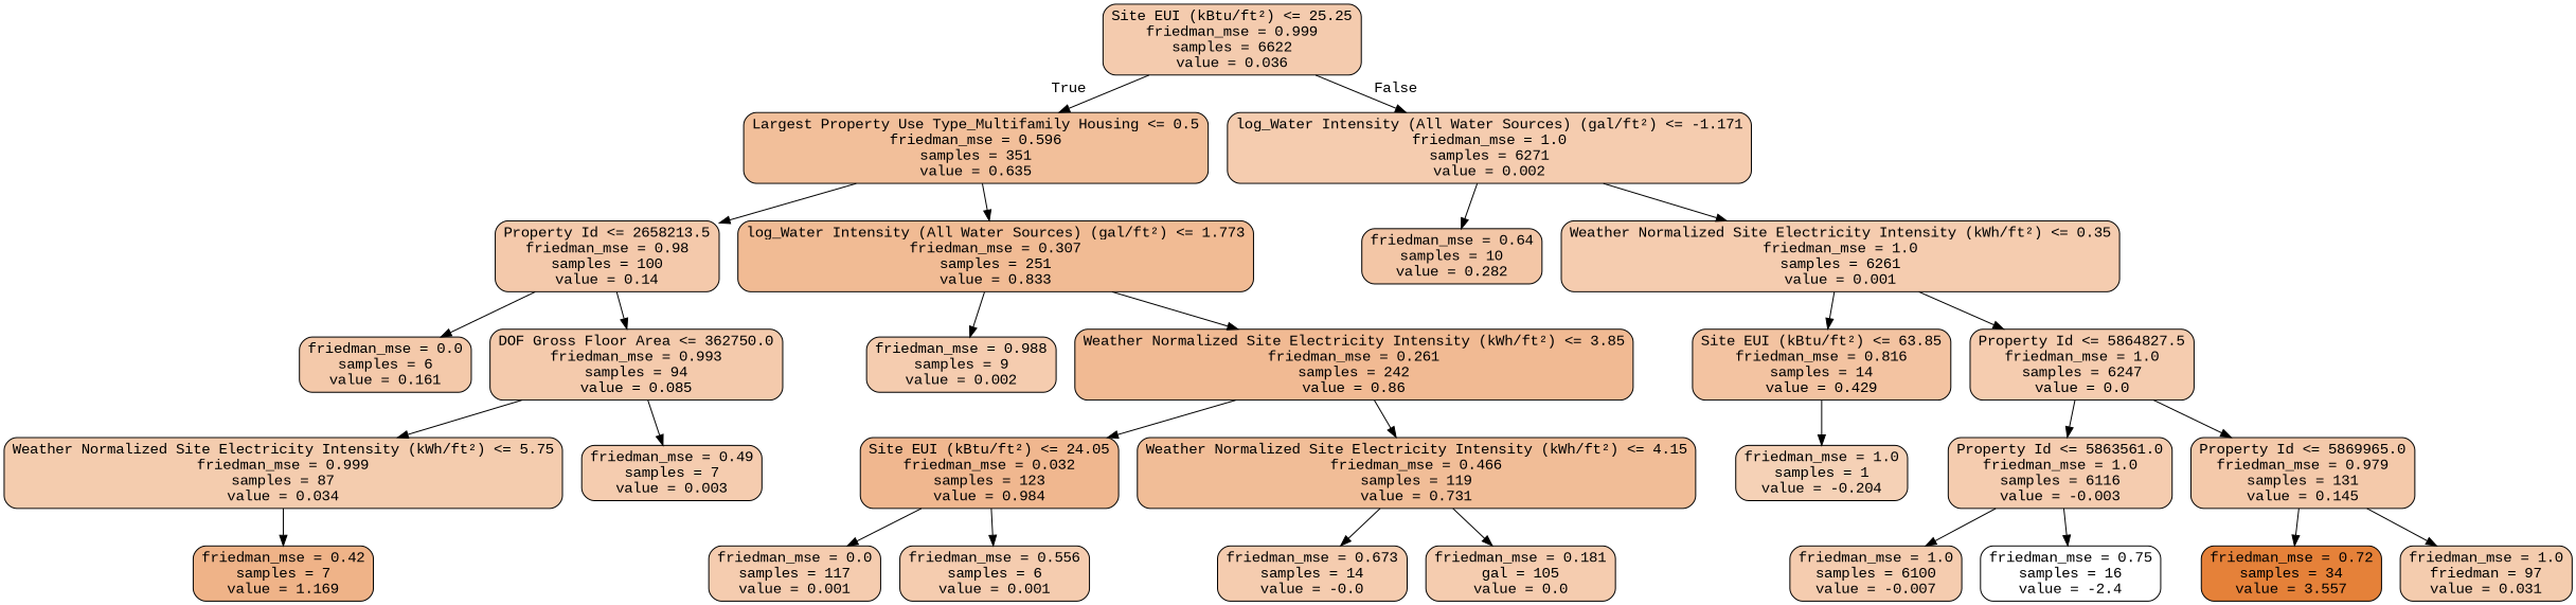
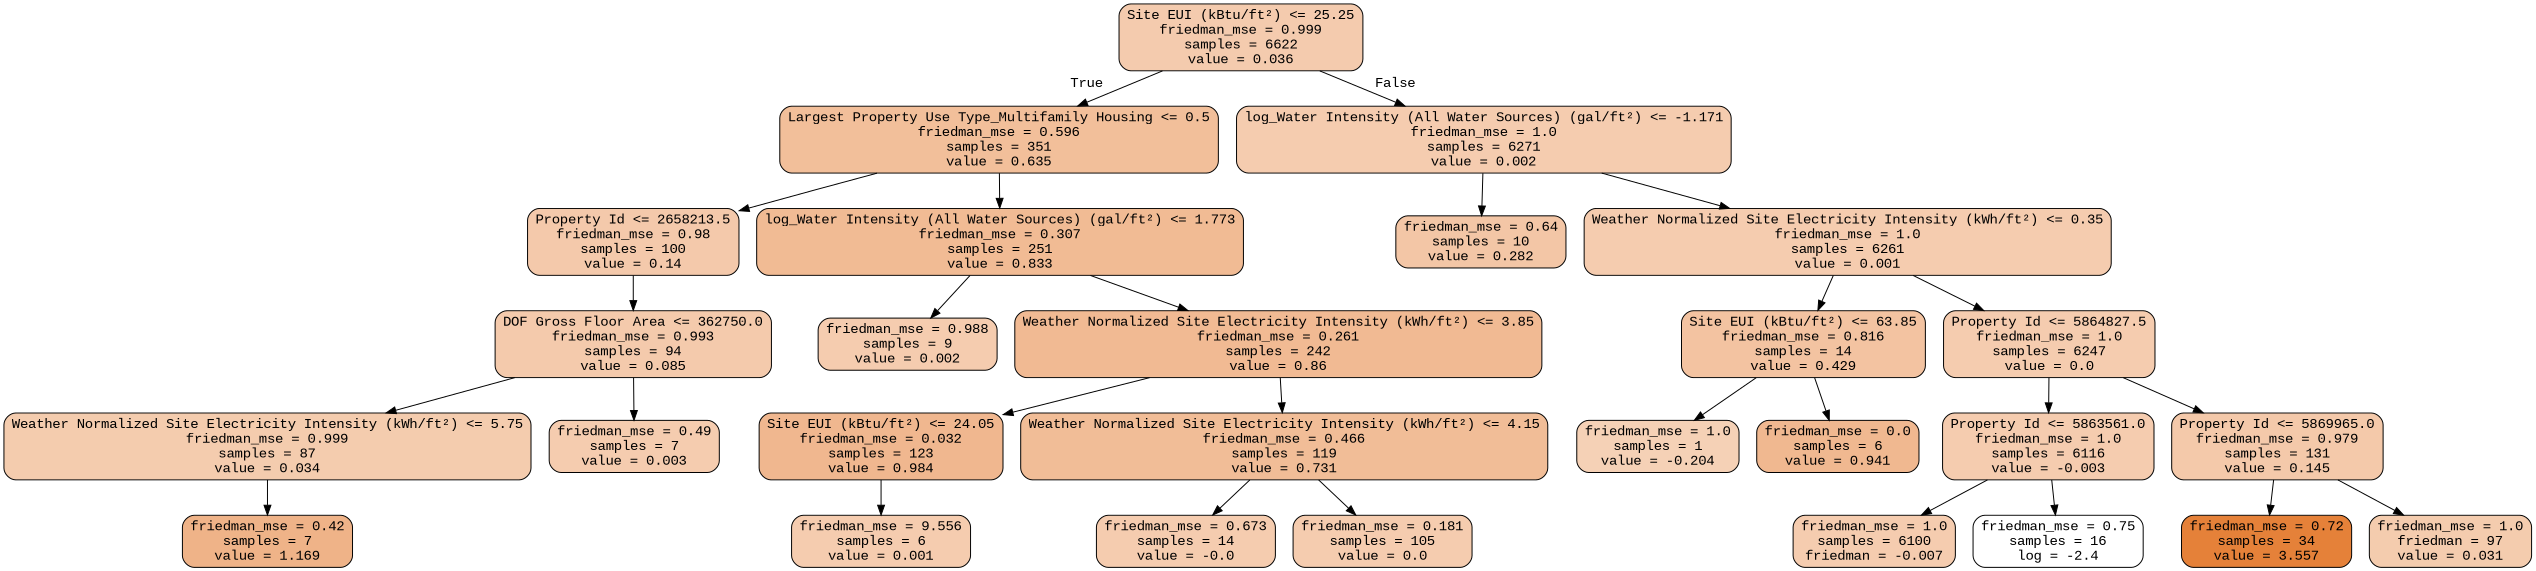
  digraph {
    fontname="Liberation Mono"
    node [color=black fillcolor="#f5ccaf" fontname="Liberation Mono" shape=box style="filled, rounded"]
    edge [fontname="Liberation Mono"]
    n1 [fillcolor="#f4cbae" label="Site EUI (kBtu/ft²) <= 25.25\nfriedman_mse = 0.999\nsamples = 6622\nvalue = 0.036"]
    n2 [fillcolor="#f2bf9a" label="Largest Property Use Type_Multifamily Housing <= 0.5\nfriedman_mse = 0.596\nsamples = 351\nvalue = 0.635"]
    n3 [label="log_Water Intensity (All Water Sources) (gal/ft²) <= -1.171\nfriedman_mse = 1.0\nsamples = 6271\nvalue = 0.002"]
    n4 [fillcolor="#f4c9ab" label="Property Id <= 2658213.5\nfriedman_mse = 0.98\nsamples = 100\nvalue = 0.14"]
    n5 [fillcolor="#f1bb94" label="log_Water Intensity (All Water Sources) (gal/ft²) <= 1.773\nfriedman_mse = 0.307\nsamples = 251\nvalue = 0.833"]
    n6 [fillcolor="#f3c6a6" label="friedman_mse = 0.64\nsamples = 10\nvalue = 0.282"]
    n7 [label="Weather Normalized Site Electricity Intensity (kWh/ft²) <= 0.35\nfriedman_mse = 1.0\nsamples = 6261\nvalue = 0.001"]
-   n8 [fillcolor="#f4c9aa" label="friedman_mse = 0.0\nsamples = 6\nvalue = 0.161"]
    n9 [fillcolor="#f4caac" label="DOF Gross Floor Area <= 362750.0\nfriedman_mse = 0.993\nsamples = 94\nvalue = 0.085"]
    n10 [label="friedman_mse = 0.988\nsamples = 9\nvalue = 0.002"]
    n11 [fillcolor="#f1ba93" label="Weather Normalized Site Electricity Intensity (kWh/ft²) <= 3.85\nfriedman_mse = 0.261\nsamples = 242\nvalue = 0.86"]
    n12 [fillcolor="#f4ccae" label="Weather Normalized Site Electricity Intensity (kWh/ft²) <= 5.75\nfriedman_mse = 0.999\nsamples = 87\nvalue = 0.034"]
    n13 [label="friedman_mse = 0.49\nsamples = 7\nvalue = 0.003"]
    n14 [fillcolor="#efb388" label="friedman_mse = 0.42\nsamples = 7\nvalue = 1.169"]
    n15 [fillcolor="#f0b78f" label="Site EUI (kBtu/ft²) <= 24.05\nfriedman_mse = 0.032\nsamples = 123\nvalue = 0.984"]
    n16 [fillcolor="#f1bd97" label="Weather Normalized Site Electricity Intensity (kWh/ft²) <= 4.15\nfriedman_mse = 0.466\nsamples = 119\nvalue = 0.731"]
-   n17 [label="friedman_mse = 0.0\nsamples = 117\nvalue = 0.001"]
-   n18 [label="friedman_mse = 0.556\nsamples = 6\nvalue = 0.001"]
+   n18 [label="friedman_mse = 9.556\nsamples = 6\nvalue = 0.001"]
    n19 [label="friedman_mse = 0.673\nsamples = 14\nvalue = -0.0"]
-   n20 [label="friedman_mse = 0.181\ngal = 105\nvalue = 0.0"]
+   n20 [label="friedman_mse = 0.181\nsamples = 105\nvalue = 0.0"]
    n21 [fillcolor="#f3c3a1" label="Site EUI (kBtu/ft²) <= 63.85\nfriedman_mse = 0.816\nsamples = 14\nvalue = 0.429"]
    n22 [label="Property Id <= 5864827.5\nfriedman_mse = 1.0\nsamples = 6247\nvalue = 0.0"]
    n23 [fillcolor="#f5d1b6" label="friedman_mse = 1.0\nsamples = 1\nvalue = -0.204"]
+   n24 [fillcolor="#f0b890" label="friedman_mse = 0.0\nsamples = 6\nvalue = 0.941"]
    n25 [label="Property Id <= 5863561.0\nfriedman_mse = 1.0\nsamples = 6116\nvalue = -0.003"]
    n26 [fillcolor="#f4c9aa" label="Property Id <= 5869965.0\nfriedman_mse = 0.979\nsamples = 131\nvalue = 0.145"]
-   n27 [label="friedman_mse = 1.0\nsamples = 6100\nvalue = -0.007"]
-   n28 [fillcolor="#ffffff" label="friedman_mse = 0.75\nsamples = 16\nvalue = -2.4"]
+   n27 [label="friedman_mse = 1.0\nsamples = 6100\nfriedman = -0.007"]
+   n28 [fillcolor="#ffffff" label="friedman_mse = 0.75\nsamples = 16\nlog = -2.4"]
    n29 [fillcolor="#e58139" label="friedman_mse = 0.72\nsamples = 34\nvalue = 3.557"]
    n30 [fillcolor="#f4ccae" label="friedman_mse = 1.0\nfriedman = 97\nvalue = 0.031"]
    n1 -> n2 [headlabel=True labelangle=45 labeldistance=2.5]
    n1 -> n3 [headlabel=False labelangle=-45 labeldistance=2.5]
    n2 -> n4
    n2 -> n5
    n3 -> n6
    n3 -> n7
-   n4 -> n8
    n4 -> n9
    n5 -> n10
    n5 -> n11
    n7 -> n21
    n7 -> n22
    n9 -> n12
    n9 -> n13
    n11 -> n15
    n11 -> n16
    n12 -> n14
-   n15 -> n17
    n15 -> n18
    n16 -> n19
    n16 -> n20
    n21 -> n23
+   n21 -> n24
    n22 -> n25
    n22 -> n26
    n25 -> n27
    n25 -> n28
    n26 -> n29
    n26 -> n30
  }
